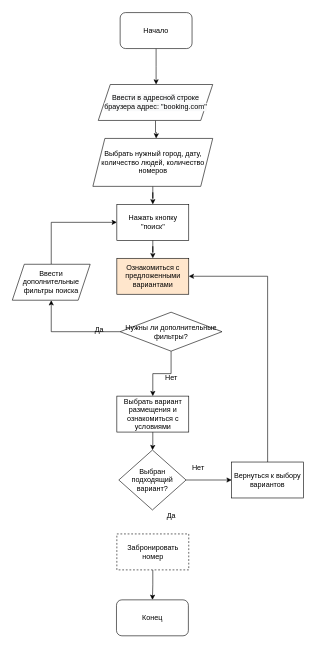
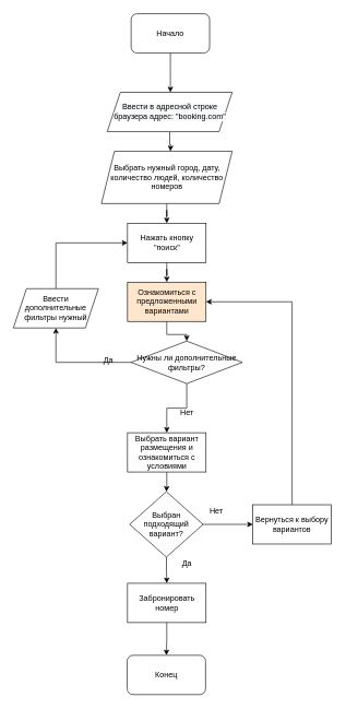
  <mxCell id="0" />
  <mxCell id="1" parent="0" />
  <mxCell id="2" style="edgeStyle=orthogonalEdgeStyle;rounded=0;orthogonalLoop=1;jettySize=auto;html=1;exitX=0.5;exitY=1;exitDx=0;exitDy=0;entryX=0.5;entryY=0;entryDx=0;entryDy=0;" edge="1" parent="1" source="3"><mxGeometry relative="1" as="geometry"><mxPoint x="260" y="140" as="targetPoint" /></mxGeometry></mxCell>
  <mxCell id="3" value="Начало" style="rounded=1;whiteSpace=wrap;html=1;" vertex="1" parent="1"><mxGeometry x="200" y="20" width="120" height="60" as="geometry" /></mxCell>
  <mxCell id="4" value="" style="edgeStyle=orthogonalEdgeStyle;rounded=0;orthogonalLoop=1;jettySize=auto;html=1;" edge="1" parent="1" source="5"><mxGeometry relative="1" as="geometry"><mxPoint x="260" y="230" as="targetPoint" /></mxGeometry></mxCell>
  <mxCell id="5" value="&#10;&#10;&lt;span style=&quot;color: rgb(0, 0, 0); font-size: 12px; font-style: normal; font-weight: 400; letter-spacing: normal; text-align: center; text-indent: 0px; text-transform: none; word-spacing: 0px; font-family: helvetica; background-color: rgb(248, 249, 250); display: inline; float: none;&quot;&gt;Ввести в адресной строке браузера адрес: &quot;booking.com&quot;&lt;/span&gt;&lt;br style=&quot;color: rgb(0, 0, 0); font-family: helvetica; font-size: 12px; font-style: normal; font-weight: 400; letter-spacing: normal; text-align: center; text-indent: 0px; text-transform: none; word-spacing: 0px; background-color: rgb(248, 249, 250);&quot;&gt;&#10;&#10;" style="shape=parallelogram;perimeter=parallelogramPerimeter;whiteSpace=wrap;html=1;fixedSize=1;" vertex="1" parent="1"><mxGeometry x="163.5" y="140" width="191" height="60" as="geometry" /></mxCell>
  <mxCell id="6" value="" style="edgeStyle=orthogonalEdgeStyle;rounded=0;orthogonalLoop=1;jettySize=auto;html=1;" edge="1" parent="1" source="8" target="20"><mxGeometry relative="1" as="geometry" /></mxCell>
  <mxCell id="7" style="edgeStyle=orthogonalEdgeStyle;rounded=0;orthogonalLoop=1;jettySize=auto;html=1;exitX=0;exitY=0.5;exitDx=0;exitDy=0;entryX=0.5;entryY=1;entryDx=0;entryDy=0;" edge="1" parent="1" source="8" target="10"><mxGeometry relative="1" as="geometry" /></mxCell>
  <mxCell id="8" value="Нужны ли дополнительные фильтры?" style="rhombus;whiteSpace=wrap;html=1;" vertex="1" parent="1"><mxGeometry x="200" y="520" width="170" height="65" as="geometry" /></mxCell>
  <mxCell id="9" style="edgeStyle=orthogonalEdgeStyle;rounded=0;orthogonalLoop=1;jettySize=auto;html=1;exitX=0.5;exitY=0;exitDx=0;exitDy=0;entryX=0;entryY=0.5;entryDx=0;entryDy=0;" edge="1" parent="1" source="10" target="18"><mxGeometry relative="1" as="geometry" /></mxCell>
- <mxCell id="10" value="Ввести дополнительные фильтры поиска" style="shape=parallelogram;perimeter=parallelogramPerimeter;whiteSpace=wrap;html=1;fixedSize=1;" vertex="1" parent="1"><mxGeometry x="20" y="440" width="130" height="60" as="geometry" /></mxCell>
+ <mxCell id="10" value="Ввести дополнительные фильтры нужный" style="shape=parallelogram;perimeter=parallelogramPerimeter;whiteSpace=wrap;html=1;fixedSize=1;" vertex="1" parent="1"><mxGeometry x="20" y="440" width="130" height="60" as="geometry" /></mxCell>
  <mxCell id="11" value="" style="edgeStyle=orthogonalEdgeStyle;rounded=0;orthogonalLoop=1;jettySize=auto;html=1;" edge="1" parent="1" source="12" target="18"><mxGeometry relative="1" as="geometry" /></mxCell>
  <mxCell id="12" value="&lt;span&gt;Выбрать нужный город, дату, количество людей, количество номеров&lt;/span&gt;" style="shape=parallelogram;perimeter=parallelogramPerimeter;whiteSpace=wrap;html=1;fixedSize=1;" vertex="1" parent="1"><mxGeometry x="154.5" y="230" width="200" height="80" as="geometry" /></mxCell>
  <mxCell id="13" value="Да" style="text;html=1;align=center;verticalAlign=middle;resizable=0;points=[];autosize=1;strokeColor=none;fillColor=none;" vertex="1" parent="1"><mxGeometry x="150" y="540" width="30" height="20" as="geometry" /></mxCell>
+ <mxCell id="14" value="" style="edgeStyle=orthogonalEdgeStyle;rounded=0;orthogonalLoop=1;jettySize=auto;html=1;" edge="1" parent="1" source="15" target="8"><mxGeometry relative="1" as="geometry" /></mxCell>
  <mxCell id="15" value="Ознакомиться с предложенными вариантами" style="whiteSpace=wrap;html=1;fillColor=#ffe6cc;" vertex="1" parent="1"><mxGeometry x="194.5" y="430" width="120" height="60" as="geometry" /></mxCell>
  <mxCell id="16" value="Нет" style="text;html=1;align=center;verticalAlign=middle;resizable=0;points=[];autosize=1;strokeColor=none;fillColor=none;" vertex="1" parent="1"><mxGeometry x="264.5" y="620" width="40" height="20" as="geometry" /></mxCell>
  <mxCell id="17" value="" style="edgeStyle=orthogonalEdgeStyle;rounded=0;orthogonalLoop=1;jettySize=auto;html=1;" edge="1" parent="1" source="18" target="15"><mxGeometry relative="1" as="geometry" /></mxCell>
  <mxCell id="18" value="Нажать кнопку &quot;поиск&quot;" style="rounded=0;whiteSpace=wrap;html=1;" vertex="1" parent="1"><mxGeometry x="194.5" y="340" width="120" height="60" as="geometry" /></mxCell>
  <mxCell id="19" value="" style="edgeStyle=orthogonalEdgeStyle;rounded=0;orthogonalLoop=1;jettySize=auto;html=1;" edge="1" parent="1" source="20" target="23"><mxGeometry relative="1" as="geometry" /></mxCell>
  <mxCell id="20" value="Выбрать вариант размещения и ознакомиться с условиями" style="rounded=0;whiteSpace=wrap;html=1;" vertex="1" parent="1"><mxGeometry x="194.5" y="660" width="120" height="60" as="geometry" /></mxCell>
+ <mxCell id="21" value="" style="edgeStyle=orthogonalEdgeStyle;rounded=0;orthogonalLoop=1;jettySize=auto;html=1;" edge="1" parent="1" source="23" target="25"><mxGeometry relative="1" as="geometry" /></mxCell>
  <mxCell id="22" value="" style="edgeStyle=orthogonalEdgeStyle;rounded=0;orthogonalLoop=1;jettySize=auto;html=1;" edge="1" parent="1" source="23" target="29"><mxGeometry relative="1" as="geometry" /></mxCell>
  <mxCell id="23" value="Выбран подходящий вариант?" style="rhombus;whiteSpace=wrap;html=1;rounded=0;" vertex="1" parent="1"><mxGeometry x="197.75" y="750" width="112.25" height="100" as="geometry" /></mxCell>
  <mxCell id="24" style="edgeStyle=orthogonalEdgeStyle;rounded=0;orthogonalLoop=1;jettySize=auto;html=1;exitX=0.5;exitY=1;exitDx=0;exitDy=0;" edge="1" parent="1" source="25" target="30"><mxGeometry relative="1" as="geometry" /></mxCell>
- <mxCell id="25" value="Забронировать номер" style="whiteSpace=wrap;html=1;rounded=0;dashed=1;" vertex="1" parent="1"><mxGeometry x="194.5" y="890" width="120" height="60" as="geometry" /></mxCell>
+ <mxCell id="25" value="Забронировать номер" style="whiteSpace=wrap;html=1;rounded=0;" vertex="1" parent="1"><mxGeometry x="194.5" y="890" width="120" height="60" as="geometry" /></mxCell>
  <mxCell id="26" value="Да" style="text;html=1;align=center;verticalAlign=middle;resizable=0;points=[];autosize=1;strokeColor=none;fillColor=none;" vertex="1" parent="1"><mxGeometry x="269.5" y="850" width="30" height="20" as="geometry" /></mxCell>
  <mxCell id="27" value="Нет" style="text;html=1;align=center;verticalAlign=middle;resizable=0;points=[];autosize=1;strokeColor=none;fillColor=none;" vertex="1" parent="1"><mxGeometry x="310" y="770" width="40" height="20" as="geometry" /></mxCell>
  <mxCell id="28" style="edgeStyle=orthogonalEdgeStyle;rounded=0;orthogonalLoop=1;jettySize=auto;html=1;exitX=0.5;exitY=0;exitDx=0;exitDy=0;entryX=1;entryY=0.5;entryDx=0;entryDy=0;" edge="1" parent="1" source="29" target="15"><mxGeometry relative="1" as="geometry" /></mxCell>
  <mxCell id="29" value="Вернуться к выбору вариантов" style="whiteSpace=wrap;html=1;rounded=0;" vertex="1" parent="1"><mxGeometry x="386.125" y="770" width="120" height="60" as="geometry" /></mxCell>
  <mxCell id="30" value="Конец" style="rounded=1;whiteSpace=wrap;html=1;" vertex="1" parent="1"><mxGeometry x="193.88" y="1000" width="120" height="60" as="geometry" /></mxCell>
